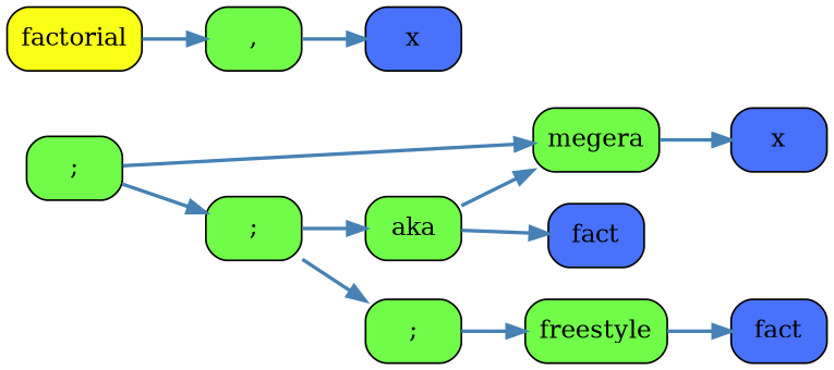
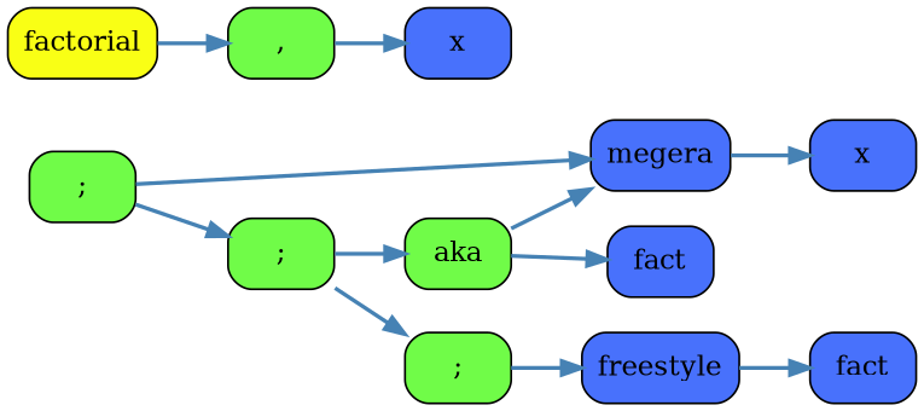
  digraph {
    rankdir=LR
    node [color=black fillcolor="#70FC48" fontcolor=black shape=box style="rounded, filled" weight=1]
    edge [color="#4682B4" style=bold weight=1]
    n1 [label=";"]
-   n2 [label=megera]
+   n2 [fillcolor="#4871FC" label=megera]
    n3 [label=";"]
    n4 [fillcolor="#4871FC" label=x]
    n5 [label=aka]
    n6 [label=";"]
    n7 [fillcolor="#4871FC" label=fact]
-   n8 [label=freestyle]
+   n8 [fillcolor="#4871FC" label=freestyle]
    n9 [fillcolor="#F9FF15" label=factorial]
    n10 [label=","]
    n11 [fillcolor="#4871FC" label=x]
    n12 [fillcolor="#4871FC" label=fact]
    n1 -> n2
    n1 -> n3
    n2 -> n4
    n3 -> n5
    n3 -> n6
    n5 -> n2
    n5 -> n7
    n6 -> n8
    n8 -> n12
    n9 -> n10
    n10 -> n11
  }
